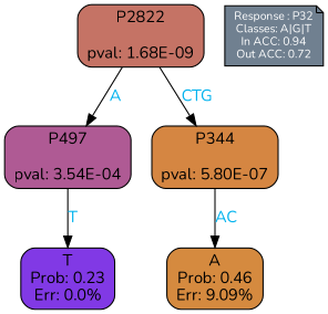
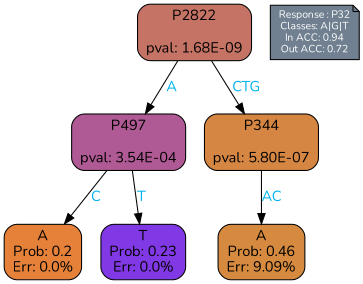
  digraph {
    fontname=Nunito
    ranksep=equally
    splines=polylines
    node [color=black fontname=Nunito shape=box style="filled, rounded"]
    edge [fontcolor=deepskyblue2 fontname=Nunito]
+   n1 [fillcolor="#e58139" label="A\nProb: 0.2\nErr: 0.0%"]
    n2 [fillcolor="#8139e5" label="T\nProb: 0.23\nErr: 0.0%"]
    n3 [fillcolor="#d58a3f" label="A\nProb: 0.46\nErr: 9.09%"]
    n4 [align=left fillcolor=slategray fontcolor=white fontsize=10 label="Response : P32\nClasses: A|G|T\nIn ACC: 0.94\nOut ACC: 0.72\n" shape=note style=filled]
    n5 [fillcolor="#c57365" label="P2822\n\npval: 1.68E-09"]
    n6 [fillcolor="#af5a94" label="P497\n\npval: 3.54E-04"]
    n7 [fillcolor="#d58642" label="P344\n\npval: 5.80E-07"]
    subgraph sub_1 {
      rank=same
+     n1
      n2
      n3
    }
    subgraph sub_2 {
      rank=same
      n4
      n5
    }
    n5 -> n6 [label=A]
    n5 -> n7 [label=CTG]
+   n6 -> n1 [label=C]
    n6 -> n2 [label=T]
    n7 -> n3 [label=AC]
  }
